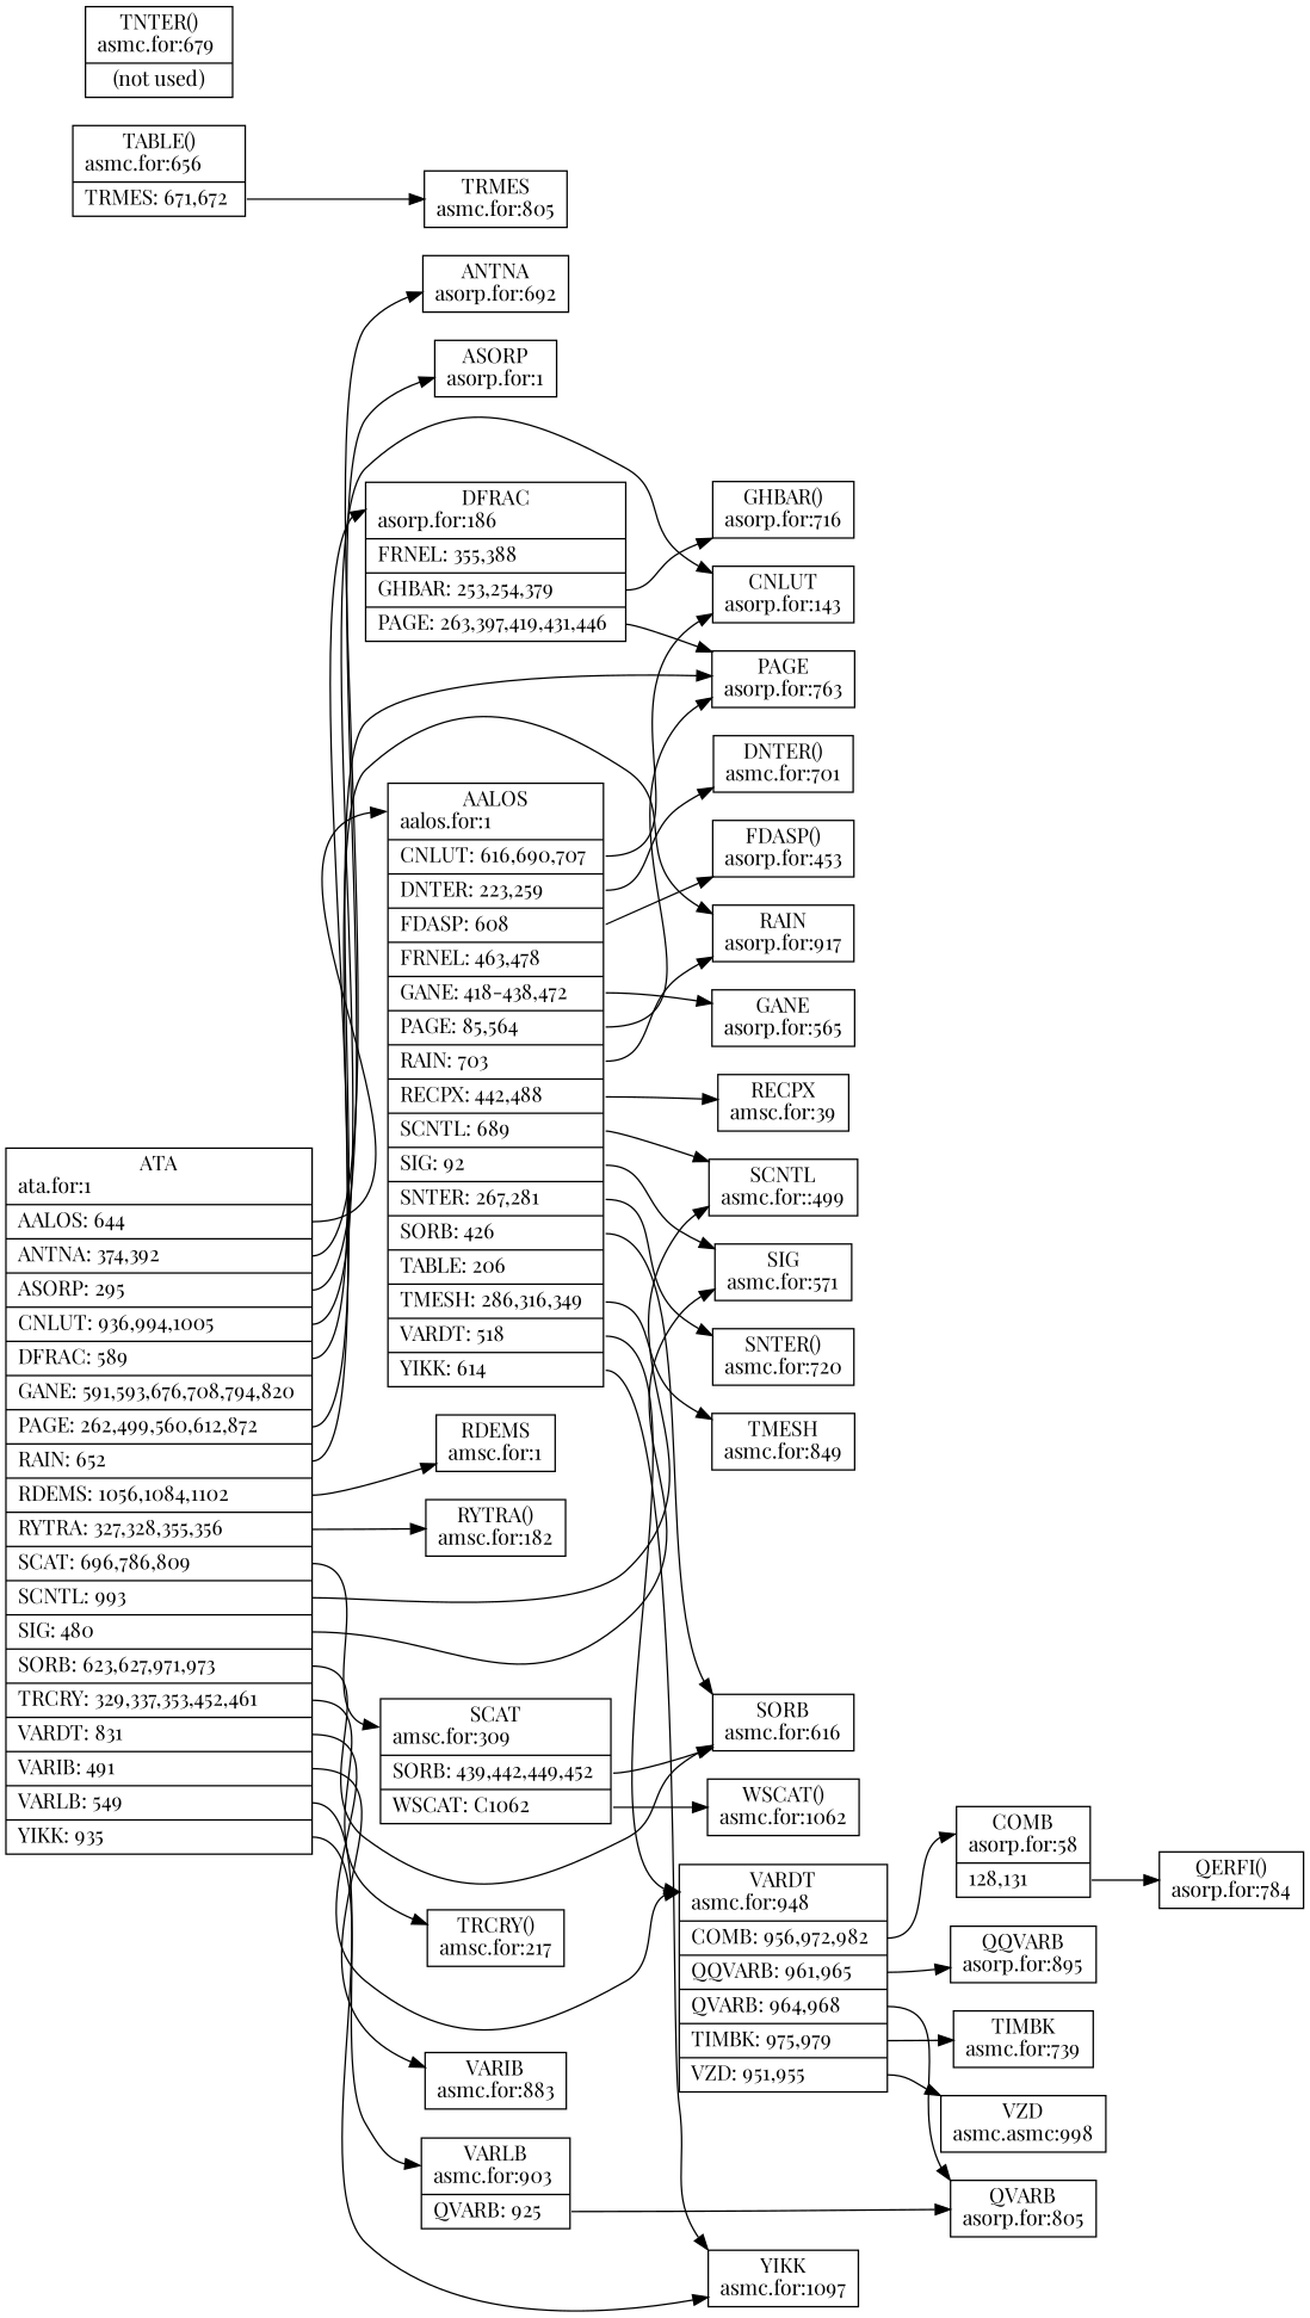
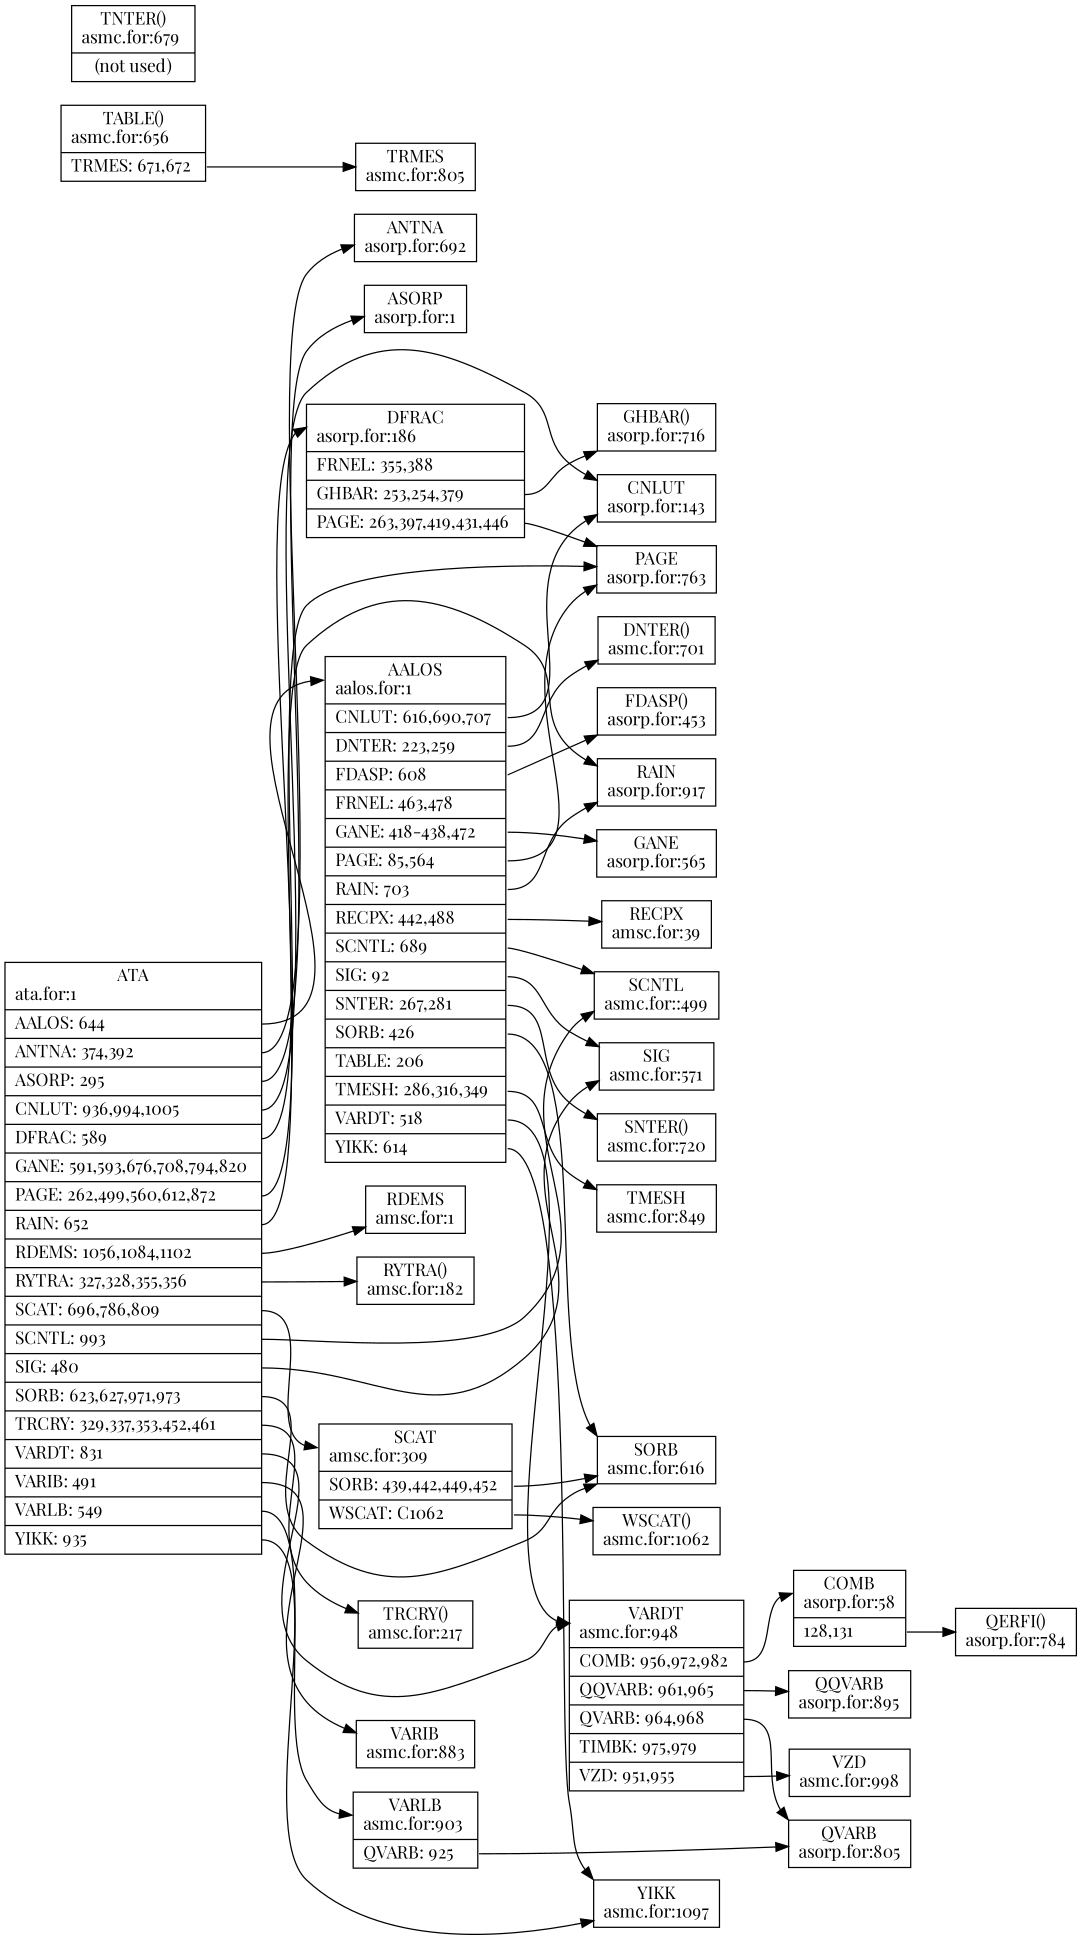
  digraph {
    fontname="Playfair Display"
    rankdir=LR
    node [fontname="Playfair Display" shape=record]
    edge [fontname="Playfair Display" headport=f0 tailport=SORB]
    n1 [label="<f0> ATA\nata.for:1 \l | <AALOS> AALOS: 644 \l | <ANTNA> ANTNA: 374,392 \l | <ASORP> ASORP: 295 \l | <CNLUT> CNLUT: 936,994,1005 \l | <DFRAC> DFRAC: 589 \l | <GANE> GANE: 591,593,676,708,794,820 \l | <PAGE> PAGE: 262,499,560,612,872 \l | <RAIN> RAIN: 652 \l | <RDEMS> RDEMS: 1056,1084,1102 \l | <RYTRA> RYTRA: 327,328,355,356 \l | <SCAT> SCAT: 696,786,809 \l | <SCNTL> SCNTL: 993 \l | <SIG> SIG: 480 \l | <SORB> SORB: 623,627,971,973 \l | <TRCRY> TRCRY: 329,337,353,452,461 \l | <VARDT> VARDT: 831 \l | <VARIB> VARIB: 491 \l | <VARLB> VARLB: 549 \l | <YIKK> YIKK: 935 \l"]
    n2 [label="<f0> AALOS\naalos.for:1 \l | <CNLUT> CNLUT: 616,690,707 \l | <DNTER> DNTER: 223,259 \l | <FDASP> FDASP: 608 \l | <FRNEL> FRNEL: 463,478 \l | <GANE> GANE: 418-438,472 \l | <PAGE> PAGE: 85,564 \l | <RAIN> RAIN: 703 \l | <RECPX> RECPX: 442,488 \l | <SCNTL> SCNTL: 689 \l | <SIG> SIG: 92 \l | <SNTER> SNTER: 267,281 \l | <SORB> SORB: 426 \l | <TABLE> TABLE: 206 \l | <TMESH> TMESH: 286,316,349 \l | <VARDT> VARDT: 518 \l | <YIKK> YIKK: 614 \l"]
    n3 [label="<f0> RDEMS\namsc.for:1"]
    n4 [label="<f0> RYTRA()\namsc.for:182"]
    n5 [label="<f0> TRCRY()\namsc.for:217"]
    n6 [label="<f0> SCAT\namsc.for:309 \l | <SORB> SORB: 439,442,449,452 \l | <WSCAT> WSCAT: C1062 \l"]
    n7 [label="<f0> SCNTL\nasmc.for::499"]
    n8 [label="<f0> SIG\nasmc.for:571"]
    n9 [label="<f0> SORB\nasmc.for:616"]
    n10 [label="<f0> VARIB\nasmc.for:883"]
    n11 [label="<f0> VARLB\nasmc.for:903 \l | <QVARB> QVARB: 925 \l"]
    n12 [label="<f0> VARDT\nasmc.for:948 \l | <COMB> COMB: 956,972,982 \l | <QQVARB> QQVARB: 961,965 \l | <QVARB> QVARB: 964,968 \l | <TIMBK> TIMBK: 975,979 \l | <VZD> VZD: 951,955 \l"]
    n13 [label="<f0> YIKK\nasmc.for:1097"]
    n14 [label="<f0> ASORP\nasorp.for:1"]
    n15 [label="<f0> CNLUT\nasorp.for:143"]
    n16 [label="<f0> DFRAC\nasorp.for:186 \l | <FRNEL> FRNEL: 355,388 \l | <GHBAR> GHBAR: 253,254,379 \l | <PAGE> PAGE: 263,397,419,431,446 \l"]
    n17 [label="<f0> ANTNA\nasorp.for:692"]
    n18 [label="<f0> PAGE\nasorp.for:763"]
    n19 [label="<f0> RAIN\nasorp.for:917"]
    n20 [label="<f0> GANE\nasorp.for:565"]
    n21 [label="<f0> RECPX\namsc.for:39"]
    n22 [label="<f0> DNTER()\nasmc.for:701"]
    n23 [label="<f0> SNTER()\nasmc.for:720"]
    n24 [label="<f0> TMESH\nasmc.for:849"]
    n25 [label="<f0> FDASP()\nasorp.for:453"]
    n26 [label="<f0> WSCAT()\nasmc.for:1062"]
    n27 [label="<f0> QVARB\nasorp.for:805"]
-   n28 [label="<f0> TIMBK\nasmc.for:739"]
-   n29 [label="<f0> VZD\nasmc.asmc:998"]
+   n29 [label="<f0> VZD\nasmc.for:998"]
    n30 [label="<f0> COMB\nasorp.for:58| <QERFI> 128,131 \l"]
    n31 [label="<f0> QQVARB\nasorp.for:895"]
    n32 [label="<f0> GHBAR()\nasorp.for:716"]
    n33 [label="<f0> TABLE()\nasmc.for:656 \l | <TRMES> TRMES: 671,672 \l"]
    n34 [label="<f0> TRMES\nasmc.for:805"]
    n35 [label="<f0> TNTER()\nasmc.for:679 \l | (not used)"]
    n36 [label="<f0> QERFI()\nasorp.for:784"]
    n1 -> n2 [tailport=AALOS]
    n1 -> n3 [tailport=RDEMS]
    n1 -> n4 [tailport=RYTRA]
    n1 -> n5 [tailport=TRCRY]
    n1 -> n6 [tailport=SCAT]
    n1 -> n7 [tailport=SCNTL]
    n1 -> n8 [tailport=SIG]
    n1 -> n9
    n1 -> n10 [tailport=VARIB]
    n1 -> n11 [tailport=VARLB]
    n1 -> n12 [tailport=VARDT]
    n1 -> n13 [tailport=YIKK]
    n1 -> n14 [tailport=ASORP]
    n1 -> n15 [tailport=CNLUT]
    n1 -> n16 [tailport=DFRAC]
    n1 -> n17 [tailport=ANTNA]
    n1 -> n18 [tailport=PAGE]
    n1 -> n19 [tailport=RAIN]
    n2 -> n7 [tailport=SCNTL]
    n2 -> n8 [tailport=SIG]
    n2 -> n9
    n2 -> n12 [tailport=VARDT]
    n2 -> n13 [tailport=YIKK]
    n2 -> n15 [tailport=CNLUT]
    n2 -> n18 [tailport=PAGE]
    n2 -> n19 [tailport=RAIN]
    n2 -> n20 [tailport=GANE]
    n2 -> n21 [tailport=RECPX]
    n2 -> n22 [tailport=DNTER]
    n2 -> n23 [tailport=SNTER]
    n2 -> n24 [tailport=TMESH]
    n2 -> n25 [tailport=FDASP]
    n6 -> n9
    n6 -> n26 [tailport=WSCAT]
    n11 -> n27 [tailport=QVARB]
    n12 -> n27 [tailport=QVARB]
-   n12 -> n28 [tailport=TIMBK]
    n12 -> n29 [tailport=VZD]
    n12 -> n30 [tailport=COMB]
    n12 -> n31 [tailport=QQVARB]
    n16 -> n18 [tailport=PAGE]
    n16 -> n32 [tailport=GHBAR]
    n30 -> n36 [tailport=QERFI]
    n33 -> n34 [tailport=TRMES]
  }
